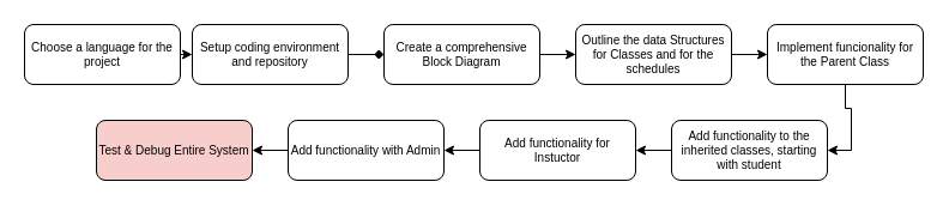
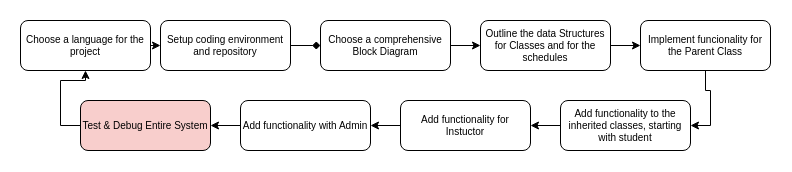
  <mxCell id="0" />
  <mxCell id="1" parent="0" />
  <mxCell id="2" style="edgeStyle=orthogonalEdgeStyle;rounded=0;orthogonalLoop=1;jettySize=auto;html=1;exitX=1;exitY=0.5;exitDx=0;exitDy=0;entryX=0;entryY=0.5;entryDx=0;entryDy=0;" edge="1" parent="1" source="3" target="19"><mxGeometry relative="1" as="geometry" /></mxCell>
  <mxCell id="3" value="Choose a language for the project" style="rounded=1;whiteSpace=wrap;html=1;fontSize=10;" vertex="1" parent="1"><mxGeometry x="20" y="20" width="130" height="50" as="geometry" /></mxCell>
+ <mxCell id="4" style="edgeStyle=orthogonalEdgeStyle;rounded=0;orthogonalLoop=1;jettySize=auto;html=1;exitX=0;exitY=0.5;exitDx=0;exitDy=0;entryX=0.5;entryY=1;entryDx=0;entryDy=0;" edge="1" parent="1" source="5" target="3"><mxGeometry relative="1" as="geometry" /></mxCell>
  <mxCell id="5" value="Test &amp; Debug Entire System" style="rounded=1;whiteSpace=wrap;html=1;fontSize=10;fillColor=#f8cecc;" vertex="1" parent="1"><mxGeometry x="80" y="100" width="130" height="50" as="geometry" /></mxCell>
  <mxCell id="6" style="edgeStyle=orthogonalEdgeStyle;rounded=0;orthogonalLoop=1;jettySize=auto;html=1;exitX=0;exitY=0.5;exitDx=0;exitDy=0;" edge="1" parent="1" source="7" target="5"><mxGeometry relative="1" as="geometry" /></mxCell>
  <mxCell id="7" value="Add functionality with Admin" style="rounded=1;whiteSpace=wrap;html=1;fontSize=10;" vertex="1" parent="1"><mxGeometry x="240" y="100" width="130" height="50" as="geometry" /></mxCell>
  <mxCell id="8" style="edgeStyle=orthogonalEdgeStyle;rounded=0;orthogonalLoop=1;jettySize=auto;html=1;exitX=0;exitY=0.5;exitDx=0;exitDy=0;entryX=1;entryY=0.5;entryDx=0;entryDy=0;" edge="1" parent="1" source="9" target="7"><mxGeometry relative="1" as="geometry" /></mxCell>
  <mxCell id="9" value="Add functionality for Instuctor" style="rounded=1;whiteSpace=wrap;html=1;fontSize=10;" vertex="1" parent="1"><mxGeometry x="400" y="100" width="130" height="50" as="geometry" /></mxCell>
  <mxCell id="10" style="edgeStyle=orthogonalEdgeStyle;rounded=0;orthogonalLoop=1;jettySize=auto;html=1;exitX=0;exitY=0.5;exitDx=0;exitDy=0;entryX=1;entryY=0.5;entryDx=0;entryDy=0;" edge="1" parent="1" source="11" target="9"><mxGeometry relative="1" as="geometry" /></mxCell>
  <mxCell id="11" value="Add functionality to the inherited classes, starting with student" style="rounded=1;whiteSpace=wrap;html=1;fontSize=10;" vertex="1" parent="1"><mxGeometry x="560" y="100" width="130" height="50" as="geometry" /></mxCell>
  <mxCell id="12" style="edgeStyle=orthogonalEdgeStyle;rounded=0;orthogonalLoop=1;jettySize=auto;html=1;exitX=0.5;exitY=1;exitDx=0;exitDy=0;entryX=1;entryY=0.5;entryDx=0;entryDy=0;" edge="1" parent="1" source="13" target="11"><mxGeometry relative="1" as="geometry" /></mxCell>
  <mxCell id="13" value="Implement funcionality for the Parent Class" style="rounded=1;whiteSpace=wrap;html=1;fontSize=10;" vertex="1" parent="1"><mxGeometry x="640" y="20" width="130" height="50" as="geometry" /></mxCell>
  <mxCell id="14" style="edgeStyle=orthogonalEdgeStyle;rounded=0;orthogonalLoop=1;jettySize=auto;html=1;exitX=1;exitY=0.5;exitDx=0;exitDy=0;entryX=0;entryY=0.5;entryDx=0;entryDy=0;" edge="1" parent="1" source="15" target="13"><mxGeometry relative="1" as="geometry" /></mxCell>
  <mxCell id="15" value="Outline the data Structures for Classes and for the schedules" style="rounded=1;whiteSpace=wrap;html=1;fontSize=10;" vertex="1" parent="1"><mxGeometry x="480" y="20" width="130" height="50" as="geometry" /></mxCell>
  <mxCell id="16" style="edgeStyle=orthogonalEdgeStyle;rounded=0;orthogonalLoop=1;jettySize=auto;html=1;exitX=1;exitY=0.5;exitDx=0;exitDy=0;entryX=0;entryY=0.5;entryDx=0;entryDy=0;" edge="1" parent="1" source="17" target="15"><mxGeometry relative="1" as="geometry" /></mxCell>
- <mxCell id="17" value="Create a comprehensive Block Diagram" style="rounded=1;whiteSpace=wrap;html=1;fontSize=10;" vertex="1" parent="1"><mxGeometry x="320" y="20" width="130" height="50" as="geometry" /></mxCell>
+ <mxCell id="17" value="Choose a comprehensive Block Diagram" style="rounded=1;whiteSpace=wrap;html=1;fontSize=10;" vertex="1" parent="1"><mxGeometry x="320" y="20" width="130" height="50" as="geometry" /></mxCell>
  <mxCell id="18" style="edgeStyle=orthogonalEdgeStyle;rounded=0;orthogonalLoop=1;jettySize=auto;html=1;exitX=1;exitY=0.5;exitDx=0;exitDy=0;entryX=0;entryY=0.5;entryDx=0;entryDy=0;endArrow=diamond;" edge="1" parent="1" source="19" target="17"><mxGeometry relative="1" as="geometry" /></mxCell>
  <mxCell id="19" value="Setup coding environment and repository" style="rounded=1;whiteSpace=wrap;html=1;fontSize=10;" vertex="1" parent="1"><mxGeometry x="160" y="20" width="130" height="50" as="geometry" /></mxCell>
